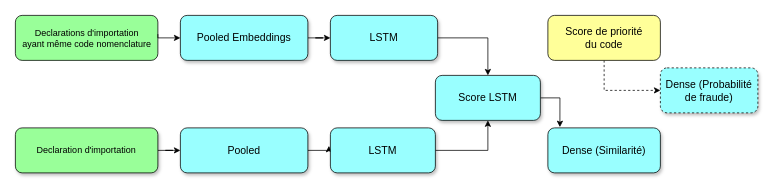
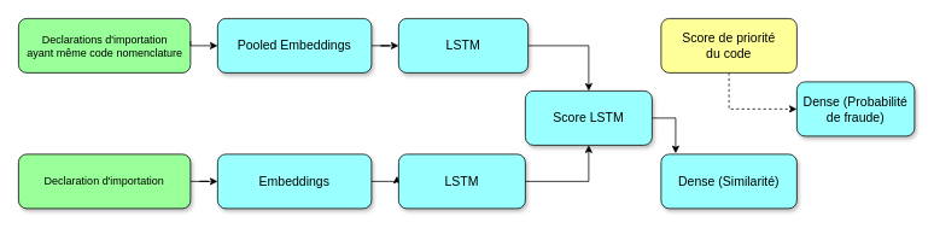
  <mxCell id="0" />
  <mxCell id="1" parent="0" />
  <mxCell id="2" style="edgeStyle=orthogonalEdgeStyle;rounded=0;orthogonalLoop=1;jettySize=auto;html=1;exitX=1;exitY=0.5;exitDx=0;exitDy=0;entryX=-0.014;entryY=0.4;entryDx=0;entryDy=0;entryPerimeter=0;" edge="1" parent="1" source="3" target="12"><mxGeometry relative="1" as="geometry" /></mxCell>
- <mxCell id="3" value="&lt;font style=&quot;font-size: 14px&quot;&gt;Pooled&lt;/font&gt;" style="rounded=1;whiteSpace=wrap;html=1;shadow=1;fillColor=#99FFFF;" parent="1" vertex="1"><mxGeometry x="240" y="170" width="170" height="60" as="geometry" /></mxCell>
+ <mxCell id="3" value="&lt;font style=&quot;font-size: 14px&quot;&gt;Embeddings&lt;/font&gt;" style="rounded=1;whiteSpace=wrap;html=1;shadow=1;fillColor=#99FFFF;" parent="1" vertex="1"><mxGeometry x="240" y="170" width="170" height="60" as="geometry" /></mxCell>
  <mxCell id="4" value="" style="rounded=1;whiteSpace=wrap;html=1;fillColor=#99FF99;" parent="1" vertex="1"><mxGeometry x="20" y="20" width="190" height="60" as="geometry" /></mxCell>
  <mxCell id="5" style="edgeStyle=orthogonalEdgeStyle;rounded=0;orthogonalLoop=1;jettySize=auto;html=1;exitX=1;exitY=0.5;exitDx=0;exitDy=0;entryX=0;entryY=0.5;entryDx=0;entryDy=0;" edge="1" parent="1" source="6" target="10"><mxGeometry relative="1" as="geometry"><Array as="points"><mxPoint x="210" y="50" /></Array></mxGeometry></mxCell>
  <mxCell id="6" value="Declarations d'importation &lt;br&gt;&lt;div&gt;&lt;span&gt;ayant même code nomenclature&lt;/span&gt;&lt;/div&gt;" style="text;html=1;align=center;" parent="1" vertex="1"><mxGeometry x="20" y="30" width="190" height="30" as="geometry" /></mxCell>
  <mxCell id="7" style="edgeStyle=orthogonalEdgeStyle;rounded=0;orthogonalLoop=1;jettySize=auto;html=1;entryX=0;entryY=0.5;entryDx=0;entryDy=0;" parent="1" source="8" target="3" edge="1"><mxGeometry relative="1" as="geometry" /></mxCell>
  <mxCell id="8" value="Declaration d'importation" style="rounded=1;whiteSpace=wrap;html=1;shadow=1;fillColor=#99FF99;" parent="1" vertex="1"><mxGeometry x="20" y="170" width="190" height="60" as="geometry" /></mxCell>
  <mxCell id="9" style="edgeStyle=orthogonalEdgeStyle;rounded=0;orthogonalLoop=1;jettySize=auto;html=1;entryX=0;entryY=0.5;entryDx=0;entryDy=0;" edge="1" parent="1" source="10" target="20"><mxGeometry relative="1" as="geometry" /></mxCell>
  <mxCell id="10" value="&lt;font style=&quot;font-size: 14px&quot;&gt;Pooled Embeddings&lt;/font&gt;" style="rounded=1;whiteSpace=wrap;html=1;shadow=1;fillColor=#99FFFF;" parent="1" vertex="1"><mxGeometry x="240" y="20" width="170" height="60" as="geometry" /></mxCell>
  <mxCell id="11" style="edgeStyle=orthogonalEdgeStyle;rounded=0;orthogonalLoop=1;jettySize=auto;html=1;exitX=1;exitY=0.5;exitDx=0;exitDy=0;entryX=0.5;entryY=1;entryDx=0;entryDy=0;" edge="1" parent="1" source="12" target="14"><mxGeometry relative="1" as="geometry" /></mxCell>
  <mxCell id="12" value="&lt;font style=&quot;font-size: 14px&quot;&gt;LSTM&lt;/font&gt;" style="rounded=1;whiteSpace=wrap;html=1;shadow=1;fillColor=#99FFFF;" parent="1" vertex="1"><mxGeometry x="440" y="170" width="140" height="60" as="geometry" /></mxCell>
  <mxCell id="13" style="edgeStyle=orthogonalEdgeStyle;rounded=0;orthogonalLoop=1;jettySize=auto;html=1;exitX=1;exitY=0.5;exitDx=0;exitDy=0;entryX=0.107;entryY=-0.017;entryDx=0;entryDy=0;entryPerimeter=0;" edge="1" parent="1" source="14" target="15"><mxGeometry relative="1" as="geometry" /></mxCell>
  <mxCell id="14" value="&lt;font style=&quot;font-size: 14px&quot;&gt;Score LSTM&lt;/font&gt;" style="rounded=1;whiteSpace=wrap;html=1;shadow=1;fillColor=#99FFFF;" parent="1" vertex="1"><mxGeometry x="580" y="100" width="140" height="60" as="geometry" /></mxCell>
  <mxCell id="15" value="&lt;font style=&quot;font-size: 14px&quot;&gt;Dense (Similarité)&lt;/font&gt;" style="rounded=1;whiteSpace=wrap;html=1;shadow=1;fillColor=#99FFFF;" parent="1" vertex="1"><mxGeometry x="730" y="170" width="150" height="60" as="geometry" /></mxCell>
- <mxCell id="16" value="&lt;font style=&quot;font-size: 14px&quot;&gt;Dense (Probabilité de fraude)&lt;/font&gt;" style="rounded=1;whiteSpace=wrap;html=1;shadow=1;fillColor=#99FFFF;dashed=1;" parent="1" vertex="1"><mxGeometry x="880" y="90" width="130" height="60" as="geometry" /></mxCell>
+ <mxCell id="16" value="&lt;font style=&quot;font-size: 14px&quot;&gt;Dense (Probabilité de fraude)&lt;/font&gt;" style="rounded=1;whiteSpace=wrap;html=1;shadow=1;fillColor=#99FFFF;" parent="1" vertex="1"><mxGeometry x="880" y="90" width="130" height="60" as="geometry" /></mxCell>
  <mxCell id="17" style="edgeStyle=orthogonalEdgeStyle;rounded=0;orthogonalLoop=1;jettySize=auto;html=1;entryX=0;entryY=0.5;entryDx=0;entryDy=0;dashed=1;" edge="1" parent="1" source="18" target="16"><mxGeometry relative="1" as="geometry" /></mxCell>
  <mxCell id="18" value="&lt;font style=&quot;font-size: 14px&quot;&gt;Score de priorité &lt;br&gt;du code&lt;/font&gt;" style="rounded=1;whiteSpace=wrap;html=1;fillColor=#FFFF99;" parent="1" vertex="1"><mxGeometry x="730" y="20" width="150" height="60" as="geometry" /></mxCell>
  <mxCell id="19" style="edgeStyle=orthogonalEdgeStyle;rounded=0;orthogonalLoop=1;jettySize=auto;html=1;exitX=1;exitY=0.5;exitDx=0;exitDy=0;entryX=0.5;entryY=0;entryDx=0;entryDy=0;" edge="1" parent="1" source="20" target="14"><mxGeometry relative="1" as="geometry" /></mxCell>
  <mxCell id="20" value="&lt;font style=&quot;font-size: 14px&quot;&gt;LSTM&lt;/font&gt;" style="rounded=1;whiteSpace=wrap;html=1;shadow=1;fillColor=#99FFFF;" parent="1" vertex="1"><mxGeometry x="440" y="20" width="143" height="60" as="geometry" /></mxCell>
